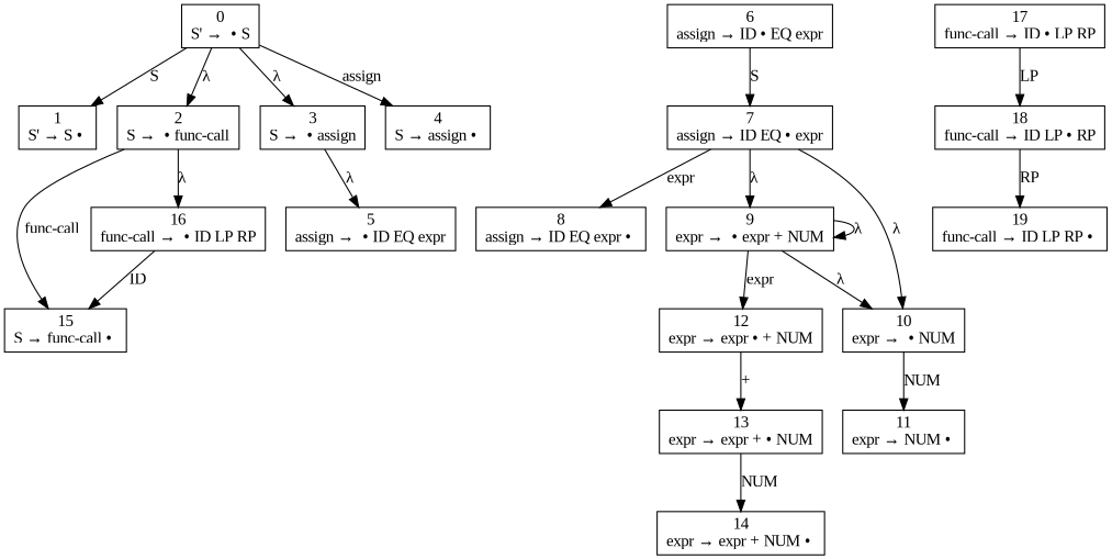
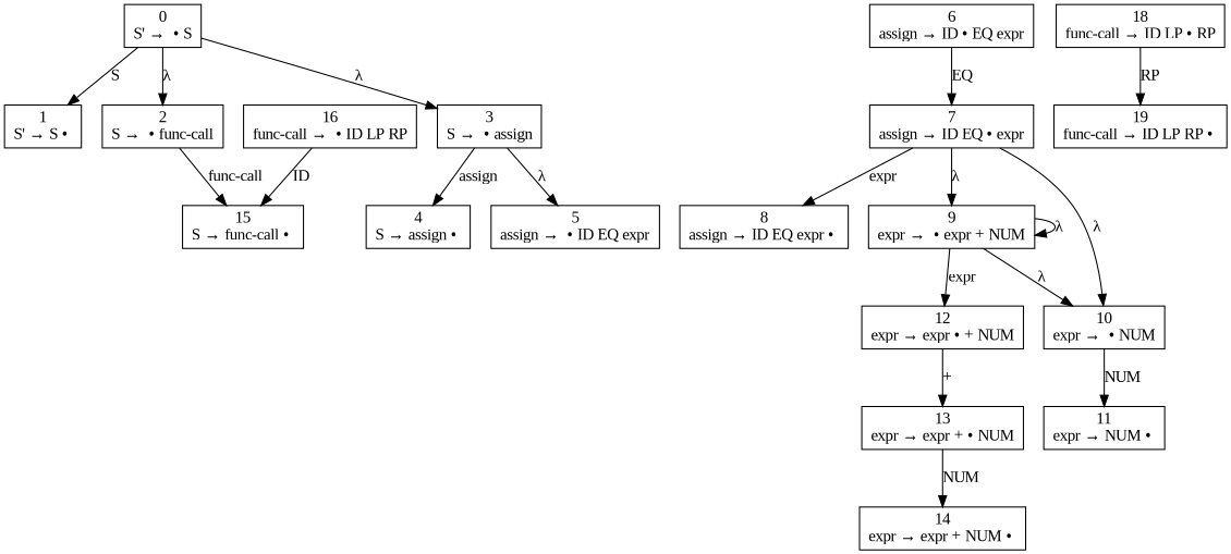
  digraph {
    fontname="Liberation Serif"
    node [fontname="Liberation Serif" shape=box]
    edge [fontname="Liberation Serif"]
    n1 [label=<0<br />S' →  • S>]
    n2 [label=<1<br />S' → S • >]
    n3 [label=<2<br />S →  • func-call>]
    n4 [label=<3<br />S →  • assign>]
    n5 [label=<15<br />S → func-call • >]
    n6 [label=<16<br />func-call →  • ID LP RP>]
    n7 [label=<4<br />S → assign • >]
    n8 [label=<5<br />assign →  • ID EQ expr>]
    n9 [label=<6<br />assign → ID • EQ expr>]
    n10 [label=<7<br />assign → ID EQ • expr>]
    n11 [label=<8<br />assign → ID EQ expr • >]
    n12 [label=<9<br />expr →  • expr + NUM>]
    n13 [label=<10<br />expr →  • NUM>]
    n14 [label=<12<br />expr → expr • + NUM>]
    n15 [label=<11<br />expr → NUM • >]
    n16 [label=<13<br />expr → expr + • NUM>]
    n17 [label=<14<br />expr → expr + NUM • >]
-   n18 [label=<17<br />func-call → ID • LP RP>]
    n19 [label=<18<br />func-call → ID LP • RP>]
    n20 [label=<19<br />func-call → ID LP RP • >]
    n1 -> n2 [label=S]
    n1 -> n3 [label=<&lambda;>]
    n1 -> n4 [label=<&lambda;>]
    n3 -> n5 [label="func-call"]
-   n3 -> n6 [label=<&lambda;>]
-   n1 -> n7 [label=assign]
+   n4 -> n7 [label=assign]
    n4 -> n8 [label=<&lambda;>]
    n6 -> n5 [label=ID]
-   n9 -> n10 [label=S]
+   n9 -> n10 [label=EQ]
    n10 -> n11 [label=expr]
    n10 -> n12 [label=<&lambda;>]
    n10 -> n13 [label=<&lambda;>]
    n12 -> n12 [label=<&lambda;>]
    n12 -> n13 [label=<&lambda;>]
    n12 -> n14 [label=expr]
    n13 -> n15 [label=NUM]
    n14 -> n16 [label="+"]
    n16 -> n17 [label=NUM]
-   n18 -> n19 [label=LP]
    n19 -> n20 [label=RP]
  }
